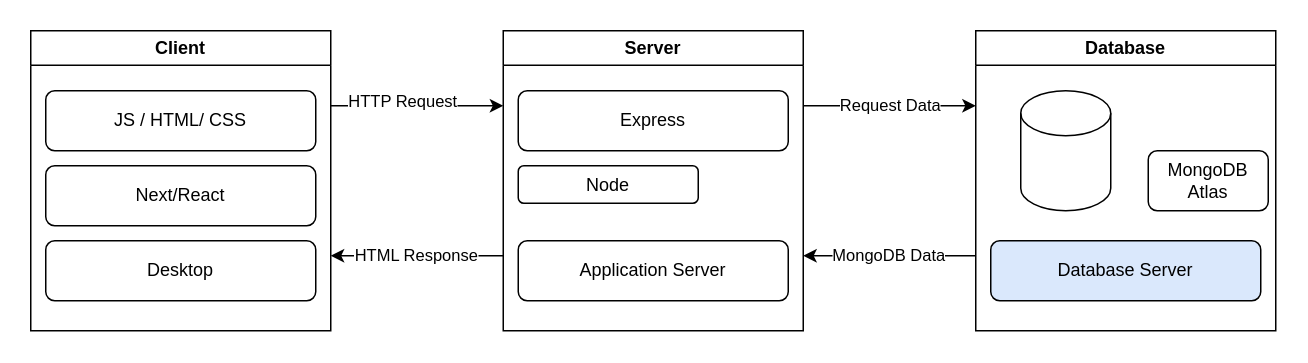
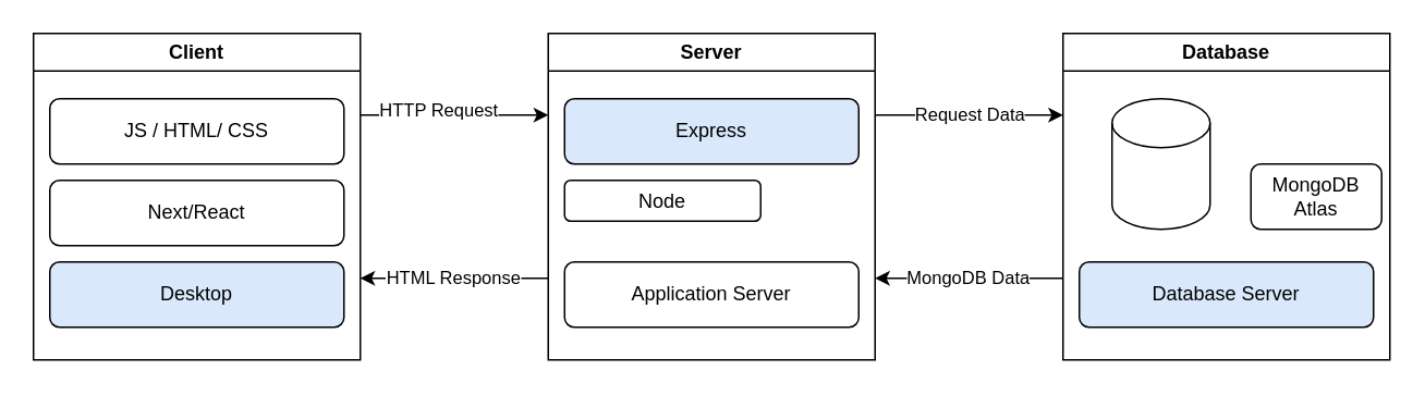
  <mxCell id="0" />
  <mxCell id="1" parent="0" />
  <mxCell id="2" style="edgeStyle=orthogonalEdgeStyle;rounded=0;orthogonalLoop=1;jettySize=auto;html=1;exitX=1;exitY=0.25;exitDx=0;exitDy=0;entryX=0;entryY=0.25;entryDx=0;entryDy=0;" edge="1" parent="1" source="4" target="10"><mxGeometry relative="1" as="geometry" /></mxCell>
  <mxCell id="3" value="HTTP Request" style="edgeLabel;html=1;align=center;verticalAlign=middle;resizable=0;points=[];" vertex="1" connectable="0" parent="2"><mxGeometry x="-0.183" y="3" relative="1" as="geometry"><mxPoint as="offset" /></mxGeometry></mxCell>
  <mxCell id="4" value="Client" style="swimlane;whiteSpace=wrap;html=1;" vertex="1" parent="1"><mxGeometry x="20" y="20" width="200" height="200" as="geometry" /></mxCell>
- <mxCell id="5" value="Desktop" style="rounded=1;whiteSpace=wrap;html=1;" vertex="1" parent="4"><mxGeometry x="10" y="140" width="180" height="40" as="geometry" /></mxCell>
+ <mxCell id="5" value="Desktop" style="rounded=1;whiteSpace=wrap;html=1;fillColor=#dae8fc;" vertex="1" parent="4"><mxGeometry x="10" y="140" width="180" height="40" as="geometry" /></mxCell>
  <mxCell id="6" value="Next/React" style="rounded=1;whiteSpace=wrap;html=1;" vertex="1" parent="4"><mxGeometry x="10" y="90" width="180" height="40" as="geometry" /></mxCell>
  <mxCell id="7" value="JS / HTML/ CSS" style="rounded=1;whiteSpace=wrap;html=1;" vertex="1" parent="4"><mxGeometry x="10" y="40" width="180" height="40" as="geometry" /></mxCell>
  <mxCell id="8" value="Request Data" style="edgeStyle=orthogonalEdgeStyle;rounded=0;orthogonalLoop=1;jettySize=auto;html=1;exitX=1;exitY=0.25;exitDx=0;exitDy=0;entryX=0;entryY=0.25;entryDx=0;entryDy=0;" edge="1" parent="1" source="10" target="15"><mxGeometry relative="1" as="geometry" /></mxCell>
  <mxCell id="9" value="HTML Response" style="edgeStyle=orthogonalEdgeStyle;rounded=0;orthogonalLoop=1;jettySize=auto;html=1;exitX=0;exitY=0.75;exitDx=0;exitDy=0;entryX=1;entryY=0.75;entryDx=0;entryDy=0;" edge="1" parent="1" source="10" target="4"><mxGeometry relative="1" as="geometry" /></mxCell>
  <mxCell id="10" value="Server" style="swimlane;whiteSpace=wrap;html=1;" vertex="1" parent="1"><mxGeometry x="335" y="20" width="200" height="200" as="geometry" /></mxCell>
  <mxCell id="11" value="Node" style="rounded=1;whiteSpace=wrap;html=1;" vertex="1" parent="10"><mxGeometry x="10" y="90" width="120" height="25" as="geometry" /></mxCell>
- <mxCell id="12" value="Express" style="rounded=1;whiteSpace=wrap;html=1;" vertex="1" parent="10"><mxGeometry x="10" y="40" width="180" height="40" as="geometry" /></mxCell>
+ <mxCell id="12" value="Express" style="rounded=1;whiteSpace=wrap;html=1;fillColor=#dae8fc;" vertex="1" parent="10"><mxGeometry x="10" y="40" width="180" height="40" as="geometry" /></mxCell>
  <mxCell id="13" value="Application Server" style="rounded=1;whiteSpace=wrap;html=1;" vertex="1" parent="10"><mxGeometry x="10" y="140" width="180" height="40" as="geometry" /></mxCell>
  <mxCell id="14" value="MongoDB Data" style="edgeStyle=orthogonalEdgeStyle;rounded=0;orthogonalLoop=1;jettySize=auto;html=1;exitX=0;exitY=0.75;exitDx=0;exitDy=0;entryX=1;entryY=0.75;entryDx=0;entryDy=0;" edge="1" parent="1" source="15" target="10"><mxGeometry relative="1" as="geometry" /></mxCell>
  <mxCell id="15" value="Database" style="swimlane;whiteSpace=wrap;html=1;" vertex="1" parent="1"><mxGeometry x="650" y="20" width="200" height="200" as="geometry" /></mxCell>
  <mxCell id="16" value="Database Server" style="rounded=1;whiteSpace=wrap;html=1;fillColor=#dae8fc;" vertex="1" parent="15"><mxGeometry x="10" y="140" width="180" height="40" as="geometry" /></mxCell>
  <mxCell id="17" value="" style="shape=cylinder3;whiteSpace=wrap;html=1;boundedLbl=1;backgroundOutline=1;size=15;" vertex="1" parent="15"><mxGeometry x="30" y="40" width="60" height="80" as="geometry" /></mxCell>
  <mxCell id="18" value="MongoDB Atlas" style="rounded=1;whiteSpace=wrap;html=1;" vertex="1" parent="15"><mxGeometry x="115" y="80" width="80" height="40" as="geometry" /></mxCell>
